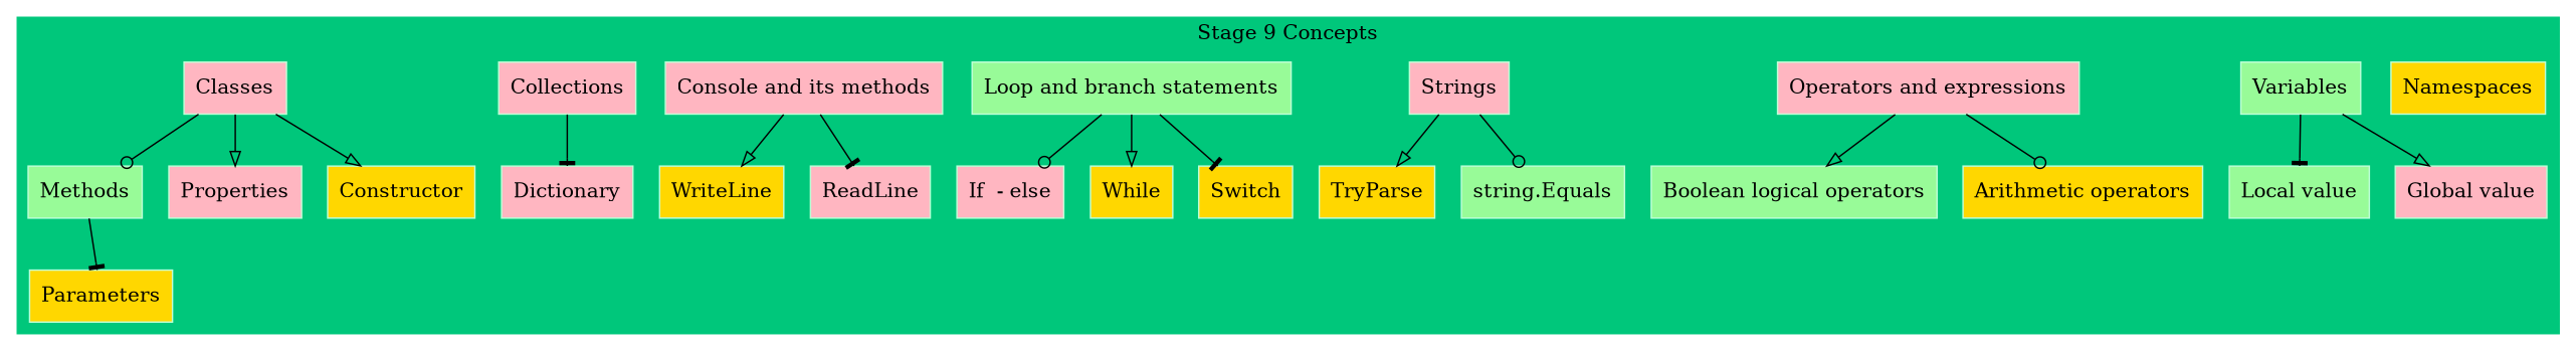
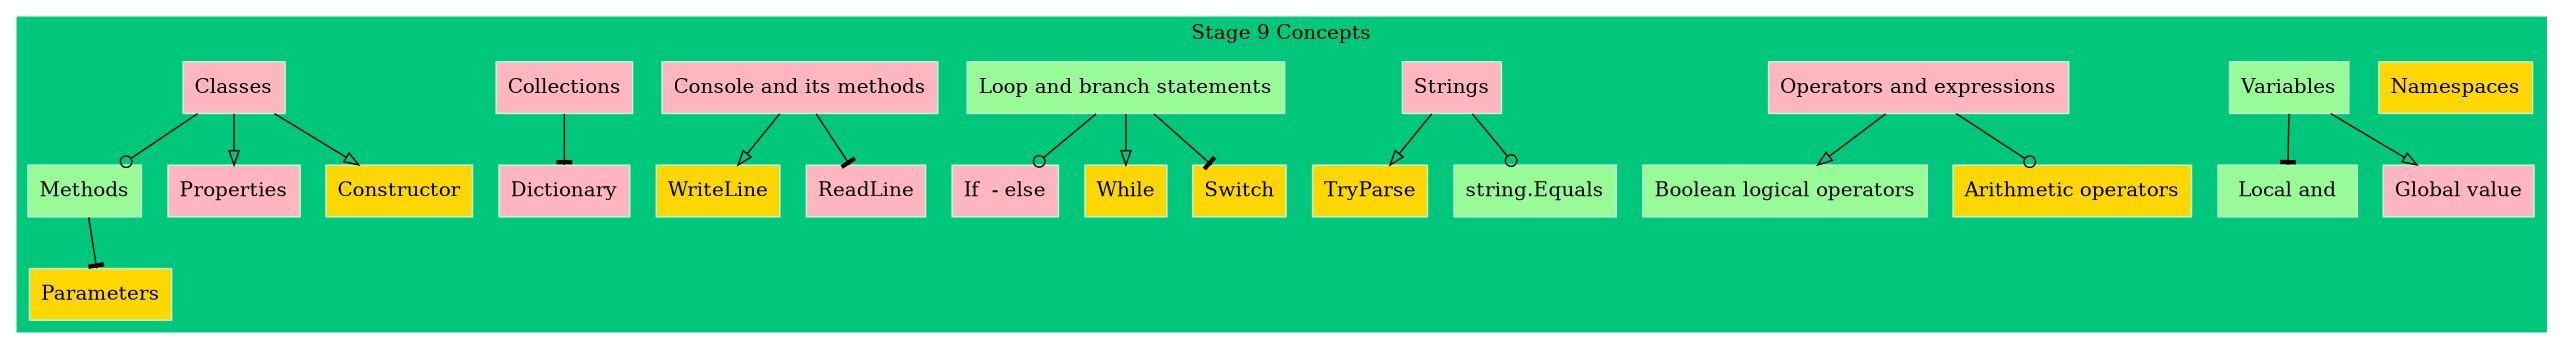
  digraph {
    node [color="#bdffd7" fillcolor=lightpink shape=box style=filled]
    edge [arrowhead=onormal]
    Namespaces [fillcolor=gold]
    Variables [fillcolor=palegreen]
-   "Local value" [fillcolor=palegreen]
+   "Local value" [fillcolor=palegreen label="Local and"]
    "Global value"
    "Operators and expressions"
    "Boolean logical operators" [fillcolor=palegreen]
    "Arithmetic operators" [fillcolor=gold]
    Strings
    TryParse [fillcolor=gold]
    "string.Equals" [fillcolor=palegreen]
    "Loop and branch statements" [fillcolor=palegreen]
    "If  - else"
    While [fillcolor=gold]
    Switch [fillcolor=gold]
    "Console and its methods"
    WriteLine [fillcolor=gold]
    ReadLine
    Collections
    Dictionary
    Classes
    Methods [fillcolor=palegreen]
    Properties
    Constructor [fillcolor=gold]
    Parameters [fillcolor=gold]
    subgraph cluster_1 {
      color="#00c77b"
      label="Stage 9 Concepts"
      style=filled
      Namespaces
      Variables
      "Local value"
      "Global value"
      "Operators and expressions"
      "Boolean logical operators"
      "Arithmetic operators"
      Strings
      TryParse
      "string.Equals"
      "Loop and branch statements"
      "If  - else"
      While
      Switch
      "Console and its methods"
      WriteLine
      ReadLine
      Collections
      Dictionary
      Classes
      Methods
      Properties
      Constructor
      Parameters
    }
    Variables -> "Local value" [arrowhead=tee]
    Variables -> "Global value"
    "Operators and expressions" -> "Boolean logical operators"
    "Operators and expressions" -> "Arithmetic operators" [arrowhead=odot]
    Strings -> TryParse
    Strings -> "string.Equals" [arrowhead=odot]
    "Loop and branch statements" -> "If  - else" [arrowhead=odot]
    "Loop and branch statements" -> While
    "Loop and branch statements" -> Switch [arrowhead=tee]
    "Console and its methods" -> WriteLine
    "Console and its methods" -> ReadLine [arrowhead=tee]
    Collections -> Dictionary [arrowhead=tee]
    Classes -> Methods [arrowhead=odot]
    Classes -> Properties
    Classes -> Constructor
    Methods -> Parameters [arrowhead=tee]
  }
